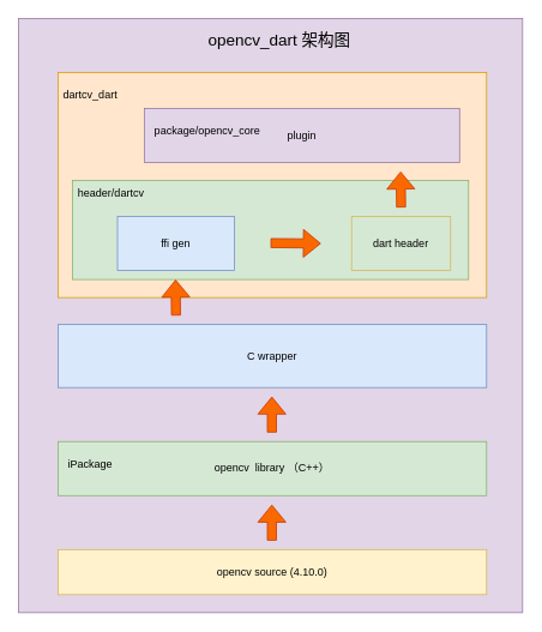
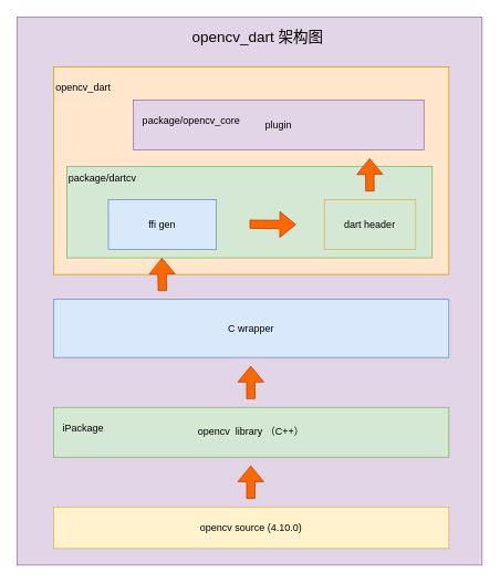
  <mxCell id="0" />
  <mxCell id="1" parent="0" />
  <mxCell id="2" value="" style="rounded=0;whiteSpace=wrap;html=1;fillColor=#e1d5e7;strokeColor=#9673a6;" vertex="1" parent="1"><mxGeometry x="20" y="20" width="560" height="660" as="geometry" /></mxCell>
  <mxCell id="3" value="" style="rounded=0;whiteSpace=wrap;html=1;fillColor=#ffe6cc;strokeColor=#d79b00;" vertex="1" parent="1"><mxGeometry x="64" y="80" width="476" height="250" as="geometry" /></mxCell>
  <mxCell id="4" value="" style="rounded=0;whiteSpace=wrap;html=1;fillColor=#d5e8d4;strokeColor=#82b366;" vertex="1" parent="1"><mxGeometry x="80" y="200" width="440" height="110" as="geometry" /></mxCell>
  <mxCell id="5" value="opencv&amp;nbsp; library （C++）" style="rounded=0;whiteSpace=wrap;html=1;fillColor=#d5e8d4;strokeColor=#82b366;" vertex="1" parent="1"><mxGeometry x="64" y="490" width="476" height="60" as="geometry" /></mxCell>
  <mxCell id="6" value="C wrapper" style="rounded=0;whiteSpace=wrap;html=1;fillColor=#dae8fc;strokeColor=#6c8ebf;" vertex="1" parent="1"><mxGeometry x="64" y="360" width="476" height="70" as="geometry" /></mxCell>
  <mxCell id="7" value="ffi gen" style="rounded=0;whiteSpace=wrap;html=1;fillColor=#dae8fc;strokeColor=#6c8ebf;" vertex="1" parent="1"><mxGeometry x="130" y="240" width="130" height="60" as="geometry" /></mxCell>
  <mxCell id="8" value="dart header" style="rounded=0;whiteSpace=wrap;html=1;fillColor=#d5e8d4;strokeColor=#d6b656;" vertex="1" parent="1"><mxGeometry x="390" y="240" width="110" height="60" as="geometry" /></mxCell>
  <mxCell id="9" value="plugin" style="rounded=0;whiteSpace=wrap;html=1;fillColor=#e1d5e7;strokeColor=#9673a6;" vertex="1" parent="1"><mxGeometry x="160" y="120" width="350" height="60" as="geometry" /></mxCell>
  <mxCell id="10" value="" style="shape=flexArrow;endArrow=classic;html=1;rounded=0;fillColor=#fa6800;strokeColor=#C73500;" edge="1" parent="1"><mxGeometry width="50" height="50" relative="1" as="geometry"><mxPoint x="195" y="350" as="sourcePoint" /><mxPoint x="194.5" y="310" as="targetPoint" /></mxGeometry></mxCell>
  <mxCell id="11" value="" style="shape=flexArrow;endArrow=classic;html=1;rounded=0;fillColor=#fa6800;strokeColor=#C73500;" edge="1" parent="1"><mxGeometry width="50" height="50" relative="1" as="geometry"><mxPoint x="300" y="269.5" as="sourcePoint" /><mxPoint x="356" y="270" as="targetPoint" /></mxGeometry></mxCell>
  <mxCell id="12" value="" style="shape=flexArrow;endArrow=classic;html=1;rounded=0;fillColor=#fa6800;strokeColor=#C73500;" edge="1" parent="1"><mxGeometry width="50" height="50" relative="1" as="geometry"><mxPoint x="445" y="230" as="sourcePoint" /><mxPoint x="444.5" y="190" as="targetPoint" /></mxGeometry></mxCell>
  <mxCell id="13" value="" style="shape=flexArrow;endArrow=classic;html=1;rounded=0;fillColor=#fa6800;strokeColor=#C73500;" edge="1" parent="1"><mxGeometry width="50" height="50" relative="1" as="geometry"><mxPoint x="301.5" y="480" as="sourcePoint" /><mxPoint x="301.5" y="440" as="targetPoint" /></mxGeometry></mxCell>
  <mxCell id="14" value="iPackage" style="text;html=1;align=center;verticalAlign=middle;whiteSpace=wrap;rounded=0;" vertex="1" parent="1"><mxGeometry x="70" y="500" width="60" height="30" as="geometry" /></mxCell>
- <mxCell id="15" value="dartcv_dart" style="text;html=1;align=center;verticalAlign=middle;whiteSpace=wrap;rounded=0;" vertex="1" parent="1"><mxGeometry x="70" y="90" width="60" height="30" as="geometry" /></mxCell>
+ <mxCell id="15" value="opencv_dart" style="text;html=1;align=center;verticalAlign=middle;whiteSpace=wrap;rounded=0;" vertex="1" parent="1"><mxGeometry x="70" y="90" width="60" height="30" as="geometry" /></mxCell>
  <mxCell id="16" value="package/opencv_core" style="text;html=1;align=center;verticalAlign=middle;whiteSpace=wrap;rounded=0;" vertex="1" parent="1"><mxGeometry x="170" y="130" width="120" height="30" as="geometry" /></mxCell>
- <mxCell id="17" value="header/dartcv" style="text;html=1;align=center;verticalAlign=middle;whiteSpace=wrap;rounded=0;" vertex="1" parent="1"><mxGeometry x="80" y="200" width="86" height="30" as="geometry" /></mxCell>
+ <mxCell id="17" value="package/dartcv" style="text;html=1;align=center;verticalAlign=middle;whiteSpace=wrap;rounded=0;" vertex="1" parent="1"><mxGeometry x="80" y="200" width="86" height="30" as="geometry" /></mxCell>
  <mxCell id="18" value="opencv source (4.10.0)" style="rounded=0;whiteSpace=wrap;html=1;fillColor=#fff2cc;strokeColor=#d6b656;" vertex="1" parent="1"><mxGeometry x="64" y="610" width="476" height="50" as="geometry" /></mxCell>
  <mxCell id="19" value="" style="shape=flexArrow;endArrow=classic;html=1;rounded=0;fillColor=#fa6800;strokeColor=#C73500;" edge="1" parent="1"><mxGeometry width="50" height="50" relative="1" as="geometry"><mxPoint x="301.5" y="600" as="sourcePoint" /><mxPoint x="301.5" y="560" as="targetPoint" /></mxGeometry></mxCell>
  <mxCell id="20" value="opencv_dart 架构图" style="text;html=1;align=center;verticalAlign=middle;whiteSpace=wrap;rounded=0;fontSize=18;" vertex="1" parent="1"><mxGeometry x="200" y="30" width="220" height="30" as="geometry" /></mxCell>
